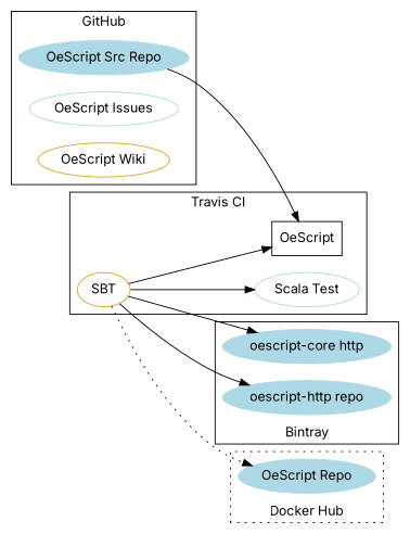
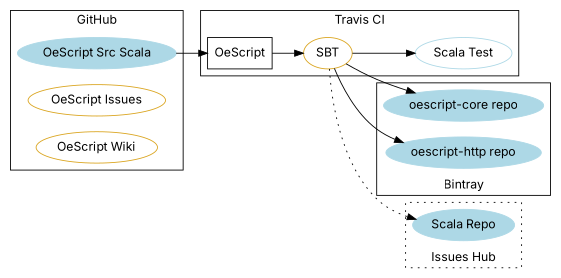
  digraph {
    compound=true
    fontname=Inter
    labelloc=t
    rankdir=LR
    node [color=lightblue fontname=Inter shape=oval]
    edge [fontname=Inter]
    n1 [color=goldenrod label=SBT]
    n2 [label="Scala Test"]
    n3 [label=OeScript shape=box color=""]
-   n4 [label="oescript-core http" style=filled]
+   n4 [label="oescript-core repo" style=filled]
    n5 [label="oescript-http repo" style=filled]
-   n6 [label="OeScript Src Repo" style=filled]
-   n7 [label="OeScript Issues"]
+   n6 [label="OeScript Src Scala" style=filled]
+   n7 [color=goldenrod label="OeScript Issues"]
    n8 [color=goldenrod label="OeScript Wiki"]
-   n9 [label="OeScript Repo" style=filled]
+   n9 [label="Scala Repo" style=filled]
    subgraph cluster_1 {
      label="Travis CI"
      n1
      n2
      n3
    }
    subgraph cluster_2 {
      label=Bintray
      labelloc=b
      n4
      n5
    }
    subgraph cluster_3 {
      label=GitHub
      n6
      n7
      n8
    }
    subgraph cluster_4 {
-     label="Docker Hub"
+     label="Issues Hub"
      labelloc=b
      style=dotted
      n9
    }
    n1 -> n2
    n1 -> n4
    n1 -> n5
    n1 -> n9 [style=dotted]
-   n1 -> n3
+   n3 -> n1
    n6 -> n3
  }
